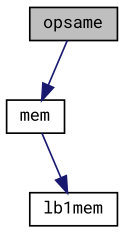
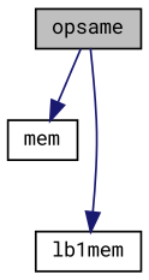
  digraph {
    fontname="Roboto Mono"
    rankdir=TB
    node [color=black fillcolor=white fontname="Roboto Mono" fontsize=10 shape=record style=filled]
    edge [color=midnightblue fontname="Roboto Mono" fontsize=10 labelfontname=Helvetica labelfontsize=10 style=solid]
    n1 [fillcolor=grey75 fontcolor=black height=0.2 label=opsame width=0.4]
    n2 [height=0.2 label=mem width=0.4]
    n3 [height=0.2 label=lb1mem width=0.4]
    n1 -> n2
-   n2 -> n3
+   n1 -> n3
  }
